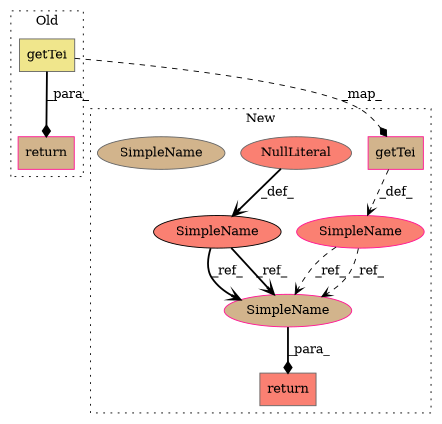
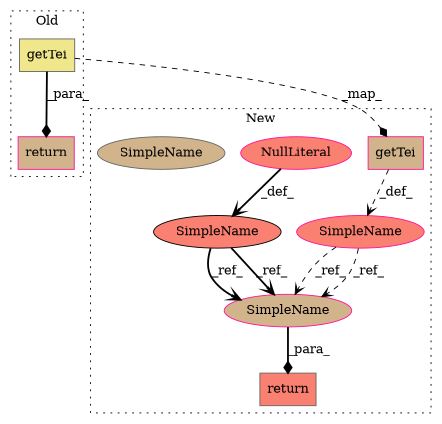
  digraph {
    node [a=42 l=9 s=10539 shape=ellipse style=filled fillcolor=tan color=gray40]
    edge [style=bold arrowhead=vee]
    n1 [a=32 l="7,1" label=getTei s="9883,9959" shape=box fillcolor=khaki]
    n2 [a=41 l=7 label=return s=9871 shape=box color=deeppink]
    n3 [a=32 l="7,1" label=getTei s="10324,10400" shape=box color=deeppink]
    n4 [label=SimpleName s=10307 fillcolor=salmon color=deeppink]
    n5 [a=41 l=7 label=return s=10532 shape=box fillcolor=salmon]
    n6 [label=SimpleName s=10263 fillcolor=salmon color=black]
-   n7 [a=33 l=4 label=NullLiteral s=10275 fillcolor=salmon]
+   n7 [a=33 l=4 label=NullLiteral s=10275 fillcolor=salmon color=deeppink]
    n8 [label=SimpleName]
    n9 [label=SimpleName color=deeppink]
    subgraph cluster_1 {
      label=Old
      style=dotted
      n1
      n2
    }
    subgraph cluster_2 {
      label=New
      style=dotted
      n3
      n4
      n5
      n6
      n7
      n8
      n9
    }
    n1 -> n2 [label=_para_ arrowhead=diamond]
    n1 -> n3 [label=_map_ style=dashed arrowhead=diamond]
    n3 -> n4 [label=_def_ style=dashed]
    n4 -> n9 [label=_ref_ style=dashed]
    n4 -> n9 [label=_ref_ style=dashed]
    n6 -> n9 [label=_ref_]
    n6 -> n9 [label=_ref_]
    n7 -> n6 [label=_def_]
    n9 -> n5 [label=_para_ arrowhead=diamond]
  }
